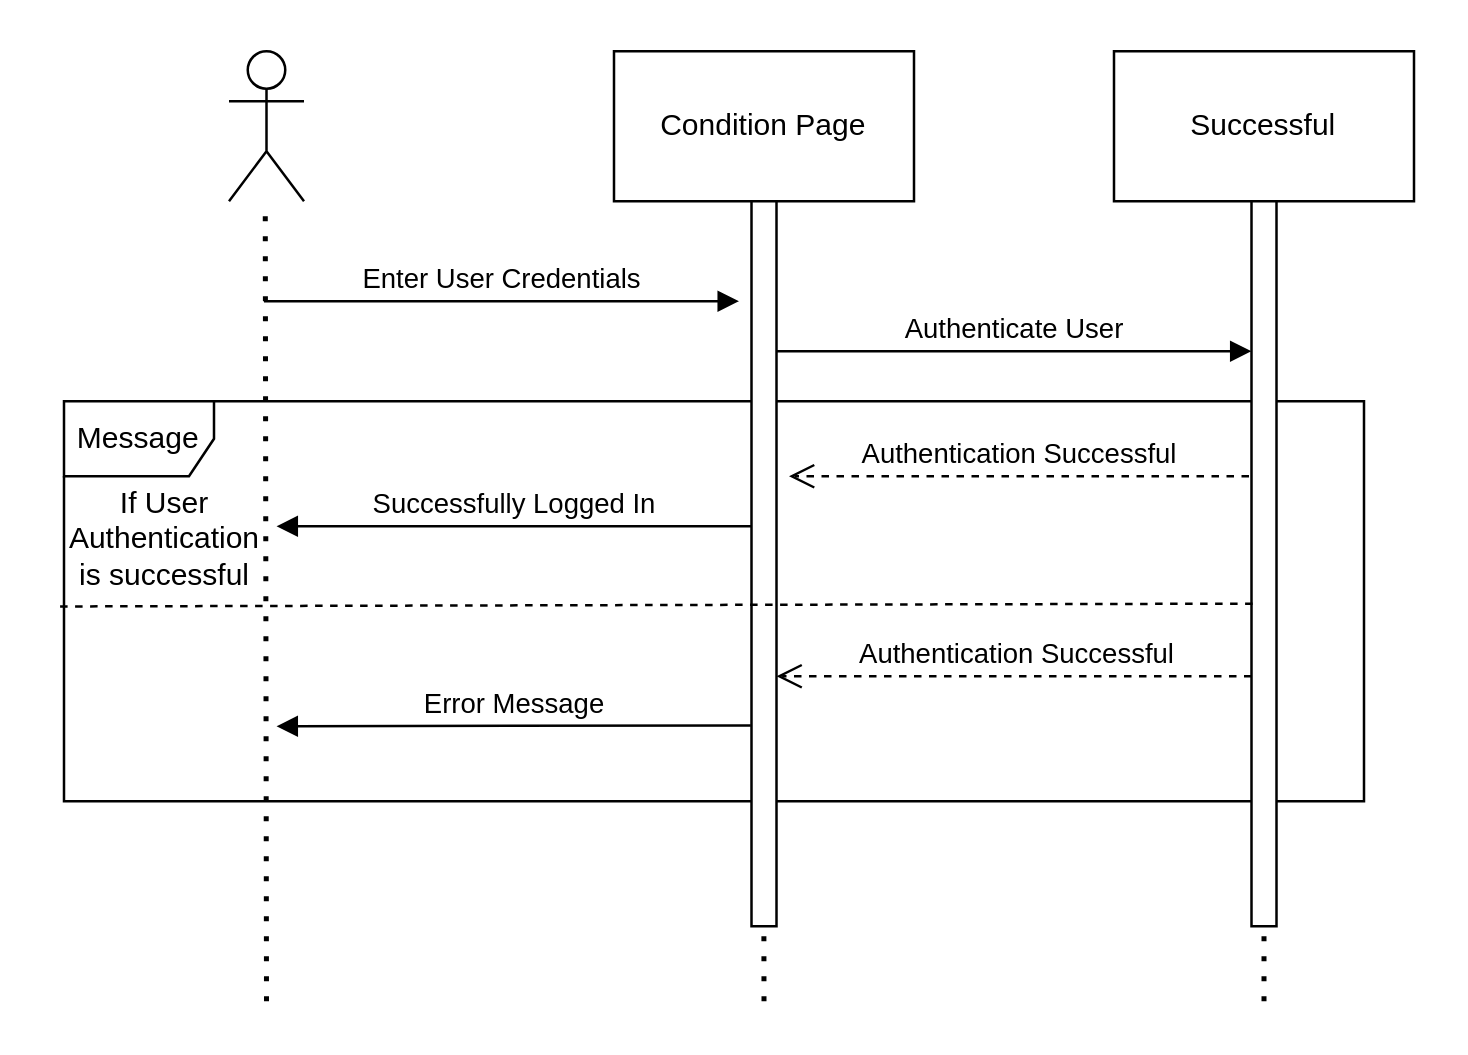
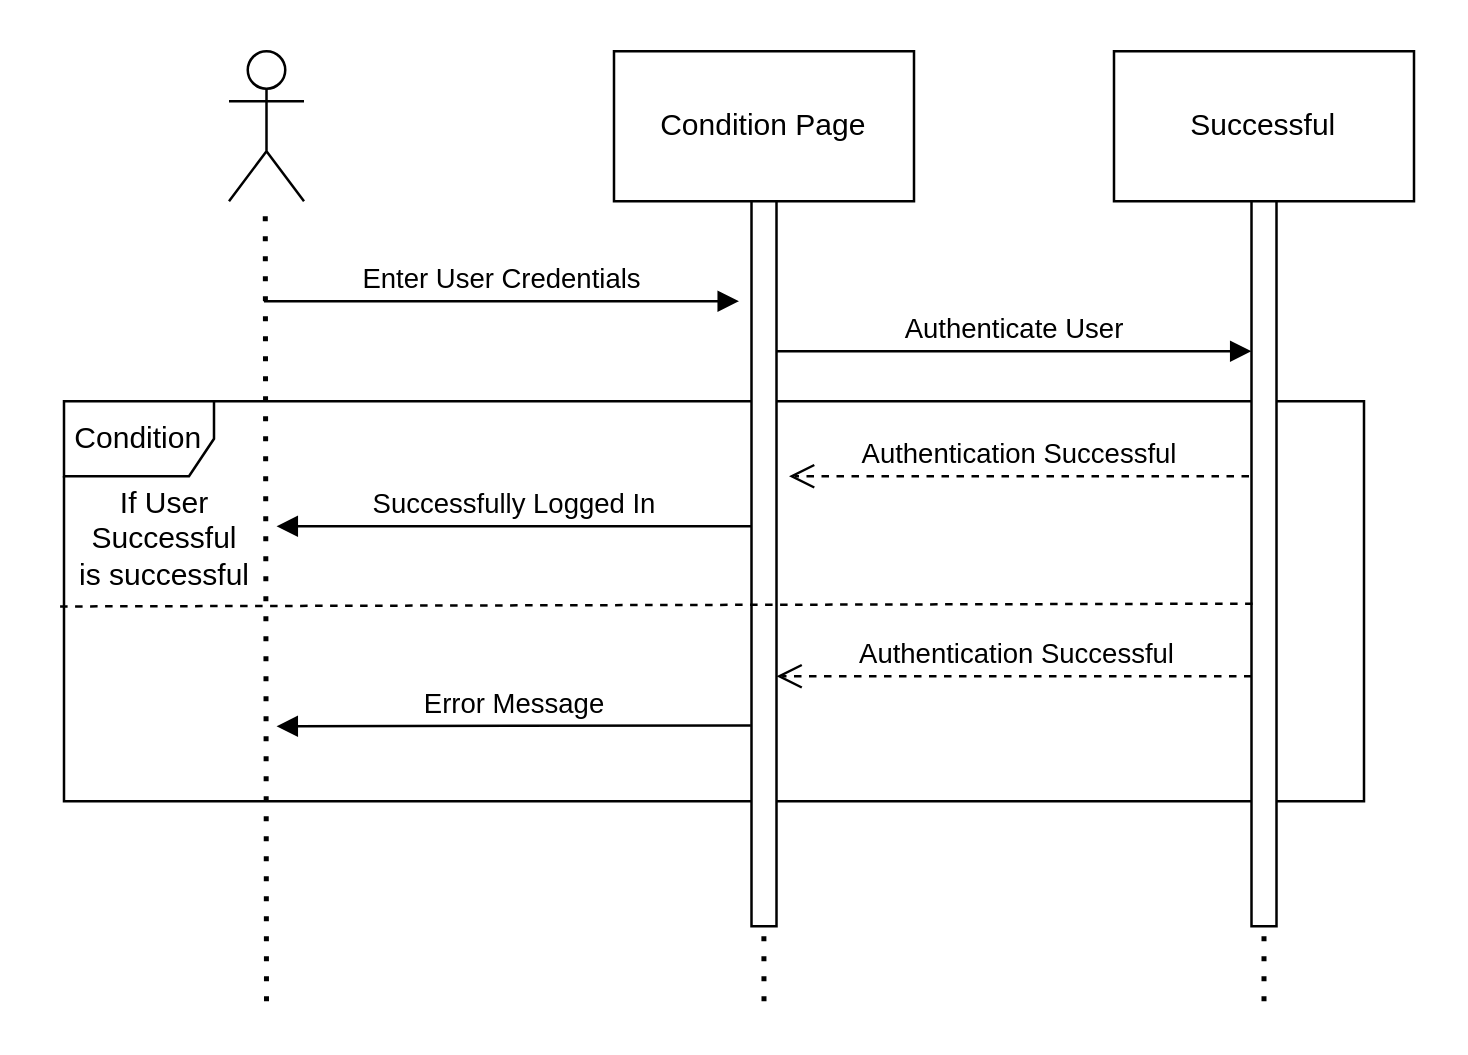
  <mxCell id="0" />
  <mxCell id="1" parent="0" />
- <mxCell id="2" value="Message" style="shape=umlFrame;whiteSpace=wrap;html=1;" vertex="1" parent="1"><mxGeometry x="25" y="160" width="520" height="160" as="geometry" /></mxCell>
+ <mxCell id="2" value="Condition" style="shape=umlFrame;whiteSpace=wrap;html=1;" vertex="1" parent="1"><mxGeometry x="25" y="160" width="520" height="160" as="geometry" /></mxCell>
  <mxCell id="3" value="" style="shape=umlActor;verticalLabelPosition=bottom;verticalAlign=top;html=1;outlineConnect=0;" vertex="1" parent="1"><mxGeometry x="91" y="20" width="30" height="60" as="geometry" /></mxCell>
  <mxCell id="4" value="Condition Page" style="rounded=0;whiteSpace=wrap;html=1;" vertex="1" parent="1"><mxGeometry x="245" y="20" width="120" height="60" as="geometry" /></mxCell>
  <mxCell id="5" value="Successful" style="rounded=0;whiteSpace=wrap;html=1;" vertex="1" parent="1"><mxGeometry x="445" y="20" width="120" height="60" as="geometry" /></mxCell>
  <mxCell id="6" value="" style="endArrow=none;dashed=1;html=1;dashPattern=1 3;strokeWidth=2;rounded=0;" edge="1" parent="1"><mxGeometry width="50" height="50" relative="1" as="geometry"><mxPoint x="106" y="400" as="sourcePoint" /><mxPoint x="105.5" y="80" as="targetPoint" /></mxGeometry></mxCell>
  <mxCell id="7" value="" style="endArrow=none;dashed=1;html=1;dashPattern=1 3;strokeWidth=2;rounded=0;" edge="1" parent="1"><mxGeometry width="50" height="50" relative="1" as="geometry"><mxPoint x="305" y="400" as="sourcePoint" /><mxPoint x="304.5" y="80" as="targetPoint" /></mxGeometry></mxCell>
  <mxCell id="8" value="" style="rounded=0;whiteSpace=wrap;html=1;" vertex="1" parent="1"><mxGeometry x="300" y="80" width="10" height="290" as="geometry" /></mxCell>
  <mxCell id="9" value="Enter User Credentials" style="html=1;verticalAlign=bottom;endArrow=block;rounded=0;" edge="1" parent="1"><mxGeometry width="80" relative="1" as="geometry"><mxPoint x="105" y="120" as="sourcePoint" /><mxPoint x="295" y="120" as="targetPoint" /></mxGeometry></mxCell>
  <mxCell id="10" value="Authenticate User" style="html=1;verticalAlign=bottom;endArrow=block;rounded=0;" edge="1" parent="1"><mxGeometry width="80" relative="1" as="geometry"><mxPoint x="310" y="140" as="sourcePoint" /><mxPoint x="500" y="140" as="targetPoint" /></mxGeometry></mxCell>
  <mxCell id="11" value="" style="endArrow=none;dashed=1;html=1;dashPattern=1 3;strokeWidth=2;rounded=0;startArrow=none;" edge="1" parent="1" source="12"><mxGeometry width="50" height="50" relative="1" as="geometry"><mxPoint x="504.5" y="571.6" as="sourcePoint" /><mxPoint x="504.5" y="80" as="targetPoint" /></mxGeometry></mxCell>
  <mxCell id="12" value="" style="rounded=0;whiteSpace=wrap;html=1;" vertex="1" parent="1"><mxGeometry x="500" y="80" width="10" height="290" as="geometry" /></mxCell>
  <mxCell id="13" value="" style="endArrow=none;dashed=1;html=1;dashPattern=1 3;strokeWidth=2;rounded=0;" edge="1" parent="1" target="12"><mxGeometry width="50" height="50" relative="1" as="geometry"><mxPoint x="505" y="400" as="sourcePoint" /><mxPoint x="504.5" y="80" as="targetPoint" /></mxGeometry></mxCell>
  <mxCell id="14" value="Authentication Successful" style="html=1;verticalAlign=bottom;endArrow=open;dashed=1;endSize=8;rounded=0;" edge="1" parent="1"><mxGeometry relative="1" as="geometry"><mxPoint x="499" y="190" as="sourcePoint" /><mxPoint x="315" y="190" as="targetPoint" /></mxGeometry></mxCell>
- <mxCell id="15" value="If User&lt;br&gt;Authentication&lt;br&gt;is successful" style="text;html=1;align=center;verticalAlign=middle;resizable=0;points=[];autosize=1;strokeColor=none;fillColor=none;" vertex="1" parent="1"><mxGeometry x="20" y="190" width="90" height="50" as="geometry" /></mxCell>
+ <mxCell id="15" value="If User&lt;br&gt;Successful&lt;br&gt;is successful" style="text;html=1;align=center;verticalAlign=middle;resizable=0;points=[];autosize=1;strokeColor=none;fillColor=none;" vertex="1" parent="1"><mxGeometry x="20" y="190" width="90" height="50" as="geometry" /></mxCell>
  <mxCell id="16" value="" style="html=1;verticalAlign=bottom;endArrow=open;dashed=1;endSize=8;rounded=0;" edge="1" parent="1"><mxGeometry relative="1" as="geometry"><mxPoint x="500" y="270" as="sourcePoint" /><mxPoint x="310" y="270" as="targetPoint" /></mxGeometry></mxCell>
  <mxCell id="17" value="Authentication Successful" style="edgeLabel;html=1;align=center;verticalAlign=middle;resizable=0;points=[];" vertex="1" connectable="0" parent="16"><mxGeometry x="-0.32" y="2" relative="1" as="geometry"><mxPoint x="-30" y="-12" as="offset" /></mxGeometry></mxCell>
  <mxCell id="18" value="" style="endArrow=none;dashed=1;html=1;rounded=0;exitX=-0.003;exitY=0.513;exitDx=0;exitDy=0;exitPerimeter=0;entryX=0.117;entryY=0.555;entryDx=0;entryDy=0;entryPerimeter=0;" edge="1" parent="1" source="2" target="12"><mxGeometry width="50" height="50" relative="1" as="geometry"><mxPoint x="20" y="242.4" as="sourcePoint" /><mxPoint x="495" y="240" as="targetPoint" /></mxGeometry></mxCell>
  <mxCell id="19" value="Successfully Logged In" style="html=1;verticalAlign=bottom;endArrow=block;rounded=0;" edge="1" parent="1"><mxGeometry width="80" relative="1" as="geometry"><mxPoint x="300" y="210" as="sourcePoint" /><mxPoint x="110" y="210" as="targetPoint" /></mxGeometry></mxCell>
  <mxCell id="20" value="Error Message" style="html=1;verticalAlign=bottom;endArrow=block;rounded=0;exitX=-0.028;exitY=0.723;exitDx=0;exitDy=0;exitPerimeter=0;" edge="1" parent="1" source="8"><mxGeometry width="80" relative="1" as="geometry"><mxPoint x="285" y="290" as="sourcePoint" /><mxPoint x="110" y="290" as="targetPoint" /></mxGeometry></mxCell>
